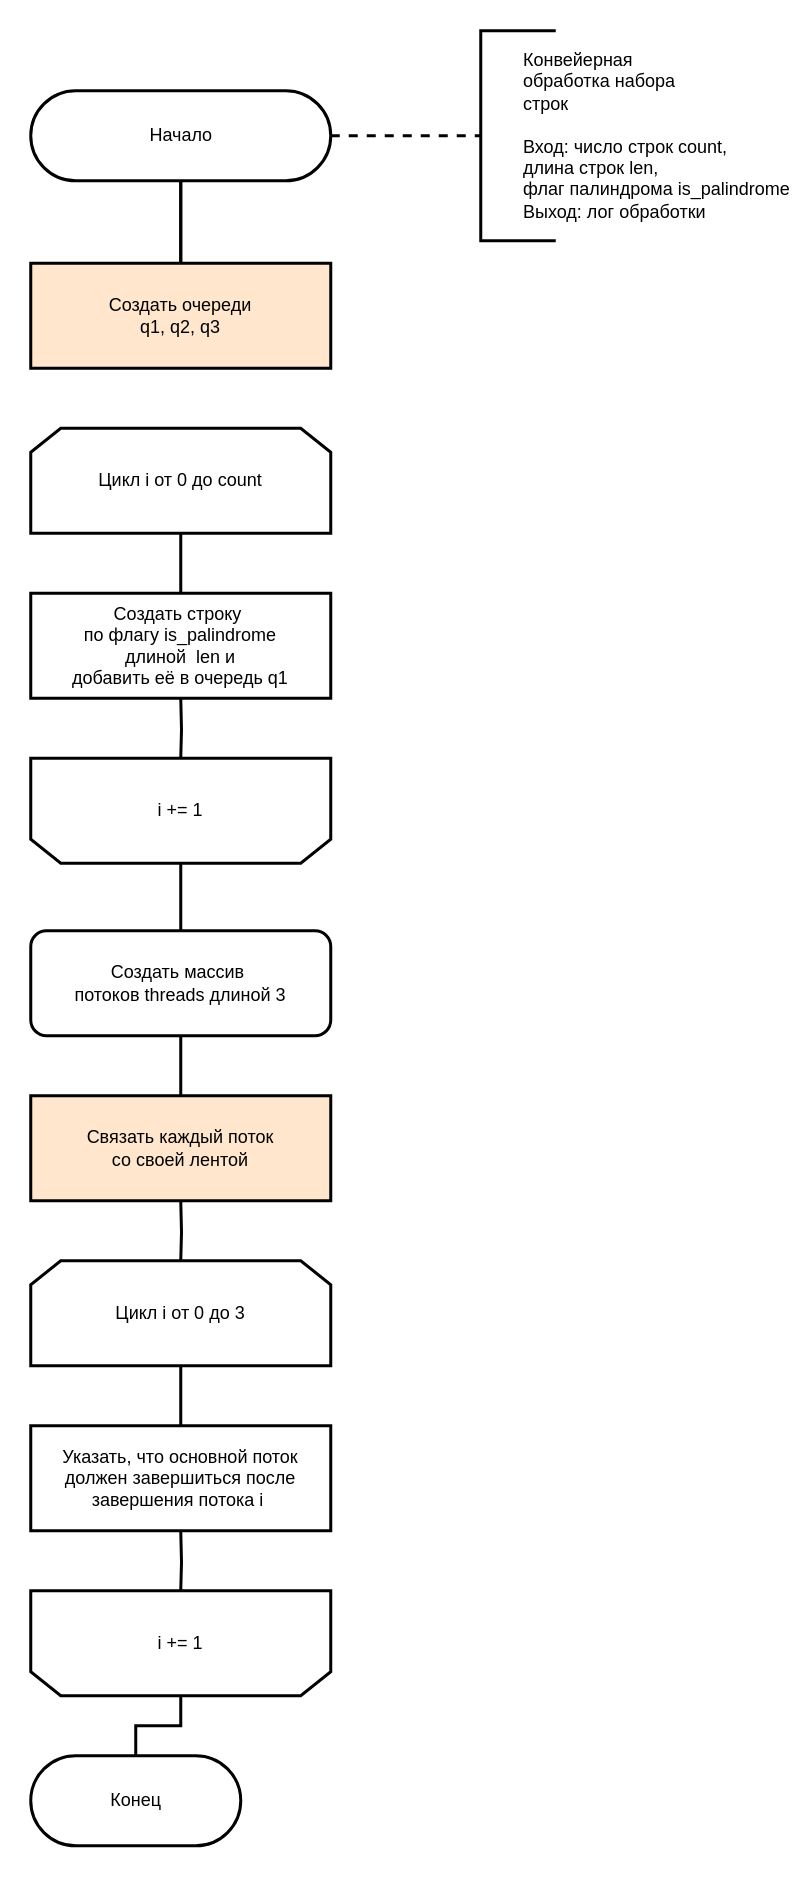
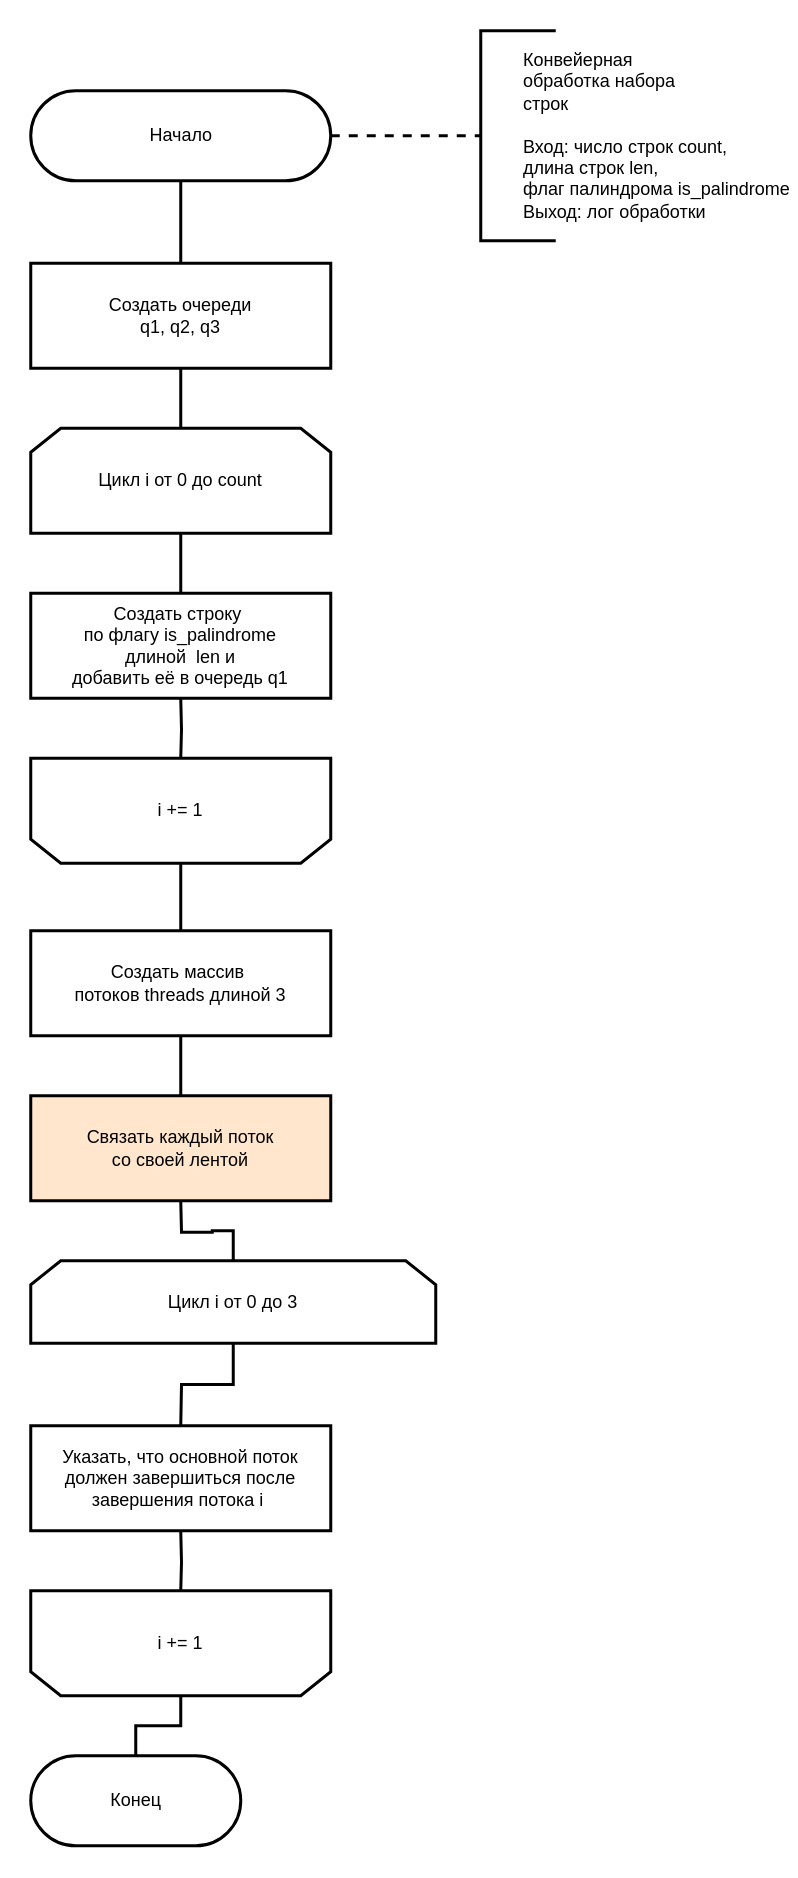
  <mxCell id="0" />
  <mxCell id="1" parent="0" />
  <mxCell id="2" value="&lt;font style=&quot;font-size: 12px&quot;&gt;Конец&lt;/font&gt;" style="html=1;dashed=0;whitespace=wrap;shape=mxgraph.dfd.start;strokeWidth=2;" parent="1" vertex="1"><mxGeometry x="20" y="1170" width="140" height="60" as="geometry" /></mxCell>
  <mxCell id="3" style="edgeStyle=orthogonalEdgeStyle;rounded=0;orthogonalLoop=1;jettySize=auto;html=1;exitX=0.5;exitY=1;exitDx=0;exitDy=0;entryX=0.5;entryY=0;entryDx=0;entryDy=0;endArrow=none;endFill=0;strokeWidth=2;" parent="1" source="4" edge="1"><mxGeometry relative="1" as="geometry"><mxPoint x="120" y="950" as="targetPoint" /></mxGeometry></mxCell>
- <mxCell id="4" value="Цикл i от 0 до 3" style="shape=loopLimit;whiteSpace=wrap;html=1;strokeWidth=2;" parent="1" vertex="1"><mxGeometry x="20" y="840" width="200" height="70" as="geometry" /></mxCell>
+ <mxCell id="4" value="Цикл i от 0 до 3" style="shape=loopLimit;whiteSpace=wrap;html=1;strokeWidth=2;" parent="1" vertex="1"><mxGeometry x="20" y="840" width="270" height="55" as="geometry" /></mxCell>
  <mxCell id="5" style="edgeStyle=orthogonalEdgeStyle;rounded=0;orthogonalLoop=1;jettySize=auto;html=1;exitX=0.5;exitY=0;exitDx=0;exitDy=0;entryX=0.5;entryY=0.5;entryDx=0;entryDy=-30;entryPerimeter=0;endArrow=none;endFill=0;strokeWidth=2;" parent="1" source="6" target="2" edge="1"><mxGeometry relative="1" as="geometry" /></mxCell>
  <mxCell id="6" value="i += 1" style="shape=loopLimit;whiteSpace=wrap;html=1;strokeWidth=2;direction=west;" parent="1" vertex="1"><mxGeometry x="20" y="1060" width="200" height="70" as="geometry" /></mxCell>
  <mxCell id="7" value="" style="edgeStyle=orthogonalEdgeStyle;rounded=0;orthogonalLoop=1;jettySize=auto;html=1;endArrow=none;endFill=0;strokeWidth=2;" parent="1" target="6" edge="1"><mxGeometry relative="1" as="geometry"><mxPoint x="120" y="1020" as="sourcePoint" /></mxGeometry></mxCell>
  <mxCell id="8" style="edgeStyle=orthogonalEdgeStyle;rounded=0;orthogonalLoop=1;jettySize=auto;html=1;exitX=0.5;exitY=1;exitDx=0;exitDy=0;entryX=0.5;entryY=0;entryDx=0;entryDy=0;endArrow=none;endFill=0;strokeWidth=2;" parent="1" source="9" edge="1"><mxGeometry relative="1" as="geometry"><mxPoint x="120" y="730" as="targetPoint" /></mxGeometry></mxCell>
- <mxCell id="9" value="&lt;font&gt;Создать массив&amp;nbsp;&lt;br&gt;потоков threads длиной 3&lt;br&gt;&lt;/font&gt;" style="whiteSpace=wrap;html=1;strokeWidth=2;rounded=1;" parent="1" vertex="1"><mxGeometry x="20" y="620" width="200" height="70" as="geometry" /></mxCell>
+ <mxCell id="9" value="&lt;font&gt;Создать массив&amp;nbsp;&lt;br&gt;потоков threads длиной 3&lt;br&gt;&lt;/font&gt;" style="rounded=0;whiteSpace=wrap;html=1;strokeWidth=2;" parent="1" vertex="1"><mxGeometry x="20" y="620" width="200" height="70" as="geometry" /></mxCell>
  <mxCell id="10" style="edgeStyle=orthogonalEdgeStyle;rounded=0;orthogonalLoop=1;jettySize=auto;html=1;exitX=0.5;exitY=0;exitDx=0;exitDy=0;entryX=0.5;entryY=0;entryDx=0;entryDy=0;endArrow=none;endFill=0;strokeWidth=2;" parent="1" target="4" edge="1"><mxGeometry relative="1" as="geometry"><mxPoint x="120" y="800" as="sourcePoint" /></mxGeometry></mxCell>
  <mxCell id="11" value="&lt;font&gt;Указать, что основной поток должен завершиться после завершения потока i&amp;nbsp;&lt;br&gt;&lt;/font&gt;" style="rounded=0;whiteSpace=wrap;html=1;strokeWidth=2;" parent="1" vertex="1"><mxGeometry x="20" y="950" width="200" height="70" as="geometry" /></mxCell>
  <mxCell id="12" style="edgeStyle=orthogonalEdgeStyle;rounded=0;orthogonalLoop=1;jettySize=auto;html=1;entryX=0;entryY=0.5;entryDx=0;entryDy=0;entryPerimeter=0;endArrow=none;endFill=0;strokeWidth=2;dashed=1;exitX=1;exitY=0.5;exitDx=0;exitDy=0;exitPerimeter=0;" edge="1" parent="1" source="14" target="16"><mxGeometry relative="1" as="geometry"><mxPoint x="270" y="160" as="sourcePoint" /><Array as="points"><mxPoint x="240" y="90" /><mxPoint x="240" y="90" /></Array></mxGeometry></mxCell>
  <mxCell id="13" style="edgeStyle=orthogonalEdgeStyle;rounded=0;orthogonalLoop=1;jettySize=auto;html=1;exitX=0.5;exitY=0.5;exitDx=0;exitDy=30;exitPerimeter=0;entryX=0.5;entryY=0;entryDx=0;entryDy=0;strokeWidth=2;endArrow=none;endFill=0;" edge="1" parent="1" source="14"><mxGeometry relative="1" as="geometry"><mxPoint x="120" y="175" as="targetPoint" /></mxGeometry></mxCell>
  <mxCell id="14" value="&lt;font style=&quot;font-size: 12px&quot;&gt;Начало&lt;/font&gt;" style="html=1;dashed=0;whitespace=wrap;shape=mxgraph.dfd.start;strokeWidth=2;" vertex="1" parent="1"><mxGeometry x="20" y="60" width="200" height="60" as="geometry" /></mxCell>
  <mxCell id="15" style="edgeStyle=orthogonalEdgeStyle;rounded=0;orthogonalLoop=1;jettySize=auto;html=1;exitX=0.5;exitY=1;exitDx=0;exitDy=0;" edge="1" parent="1"><mxGeometry relative="1" as="geometry"><mxPoint x="70" y="210" as="sourcePoint" /><mxPoint x="70" y="210" as="targetPoint" /></mxGeometry></mxCell>
  <mxCell id="16" value="&lt;div&gt;&lt;span style=&quot;white-space: pre&quot;&gt;&#09;&lt;/span&gt;Конвейерная&lt;/div&gt;&lt;div&gt;&lt;span style=&quot;white-space: pre&quot;&gt;&#09;&lt;/span&gt;обработка набора&amp;nbsp;&lt;br&gt;&lt;/div&gt;&lt;div&gt;&lt;span style=&quot;white-space: pre&quot;&gt;&#09;&lt;/span&gt;строк&lt;br&gt;&lt;/div&gt;&lt;div&gt;&lt;span&gt;&lt;br&gt;&lt;/span&gt;&lt;/div&gt;&lt;span style=&quot;white-space: pre&quot;&gt;&#09;&lt;/span&gt;Вход: число строк count,&lt;br&gt;&lt;span style=&quot;white-space: pre&quot;&gt;&#09;&lt;/span&gt;длина строк len,&lt;br&gt;&lt;span style=&quot;white-space: pre&quot;&gt;&#09;&lt;/span&gt;флаг палиндрома is_palindrome&amp;nbsp;&lt;br&gt;&lt;span style=&quot;white-space: pre&quot;&gt;&#09;&lt;/span&gt;Выход: лог обработки" style="strokeWidth=2;html=1;shape=mxgraph.flowchart.annotation_1;align=left;pointerEvents=1;" vertex="1" parent="1"><mxGeometry x="320" y="20" width="50" height="140" as="geometry" /></mxCell>
  <mxCell id="17" style="edgeStyle=orthogonalEdgeStyle;rounded=0;orthogonalLoop=1;jettySize=auto;html=1;exitX=0.5;exitY=1;exitDx=0;exitDy=0;entryX=0.5;entryY=0;entryDx=0;entryDy=0;endArrow=none;endFill=0;strokeWidth=2;" edge="1" parent="1" source="18"><mxGeometry relative="1" as="geometry"><mxPoint x="120" y="395" as="targetPoint" /></mxGeometry></mxCell>
  <mxCell id="18" value="Цикл i от 0 до count" style="shape=loopLimit;whiteSpace=wrap;html=1;strokeWidth=2;" vertex="1" parent="1"><mxGeometry x="20" y="285" width="200" height="70" as="geometry" /></mxCell>
  <mxCell id="19" style="edgeStyle=none;html=1;exitX=0.5;exitY=0;exitDx=0;exitDy=0;entryX=0.5;entryY=0;entryDx=0;entryDy=0;strokeWidth=2;endArrow=none;endFill=0;" edge="1" parent="1" source="20" target="9"><mxGeometry relative="1" as="geometry" /></mxCell>
  <mxCell id="20" value="i += 1" style="shape=loopLimit;whiteSpace=wrap;html=1;strokeWidth=2;direction=west;" vertex="1" parent="1"><mxGeometry x="20" y="505" width="200" height="70" as="geometry" /></mxCell>
  <mxCell id="21" value="" style="edgeStyle=orthogonalEdgeStyle;rounded=0;orthogonalLoop=1;jettySize=auto;html=1;endArrow=none;endFill=0;strokeWidth=2;" edge="1" parent="1" target="20"><mxGeometry relative="1" as="geometry"><mxPoint x="120" y="465" as="sourcePoint" /></mxGeometry></mxCell>
  <mxCell id="22" value="&lt;font&gt;&lt;div&gt;Создать строку&amp;nbsp;&lt;/div&gt;&lt;div&gt;по флагу is_palindrome&lt;/div&gt;&lt;div&gt;длиной&amp;nbsp; len и&lt;/div&gt;&lt;div&gt;добавить её в очередь q1&lt;/div&gt;&lt;/font&gt;" style="rounded=0;whiteSpace=wrap;html=1;strokeWidth=2;align=center;" vertex="1" parent="1"><mxGeometry x="20" y="395" width="200" height="70" as="geometry" /></mxCell>
- <mxCell id="23" style="edgeStyle=none;html=1;exitX=0.5;exitY=1;exitDx=0;exitDy=0;rounded=0;strokeWidth=2;endArrow=none;endFill=0;" edge="1" parent="1" source="24" target="14"><mxGeometry relative="1" as="geometry" /></mxCell>
- <mxCell id="24" value="&lt;font&gt;&lt;div style=&quot;text-align: left&quot;&gt;Создать очереди&lt;/div&gt;&lt;div&gt;q1, q2, q3&lt;/div&gt;&lt;/font&gt;" style="rounded=0;whiteSpace=wrap;html=1;strokeWidth=2;fillColor=#ffe6cc;" vertex="1" parent="1"><mxGeometry x="20" y="175" width="200" height="70" as="geometry" /></mxCell>
+ <mxCell id="23" style="edgeStyle=none;html=1;exitX=0.5;exitY=1;exitDx=0;exitDy=0;entryX=0.5;entryY=0;entryDx=0;entryDy=0;rounded=0;strokeWidth=2;endArrow=none;endFill=0;" edge="1" parent="1" source="24" target="18"><mxGeometry relative="1" as="geometry" /></mxCell>
+ <mxCell id="24" value="&lt;font&gt;&lt;div style=&quot;text-align: left&quot;&gt;Создать очереди&lt;/div&gt;&lt;div&gt;q1, q2, q3&lt;/div&gt;&lt;/font&gt;" style="rounded=0;whiteSpace=wrap;html=1;strokeWidth=2;" vertex="1" parent="1"><mxGeometry x="20" y="175" width="200" height="70" as="geometry" /></mxCell>
  <mxCell id="25" value="&lt;font&gt;Связать каждый поток&lt;br&gt;со своей лентой&lt;br&gt;&lt;/font&gt;" style="rounded=0;whiteSpace=wrap;html=1;strokeWidth=2;fillColor=#ffe6cc;" vertex="1" parent="1"><mxGeometry x="20" y="730" width="200" height="70" as="geometry" /></mxCell>
